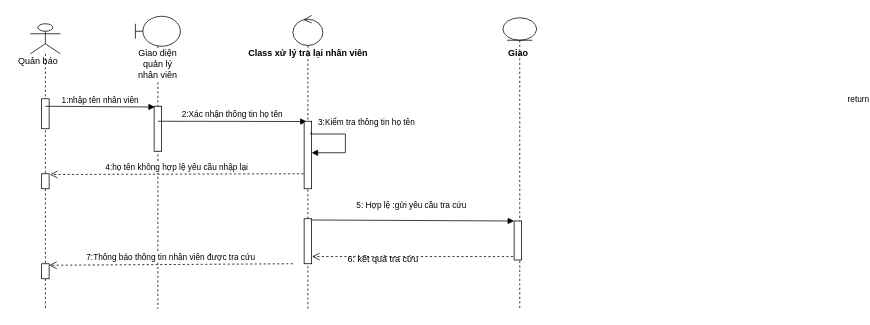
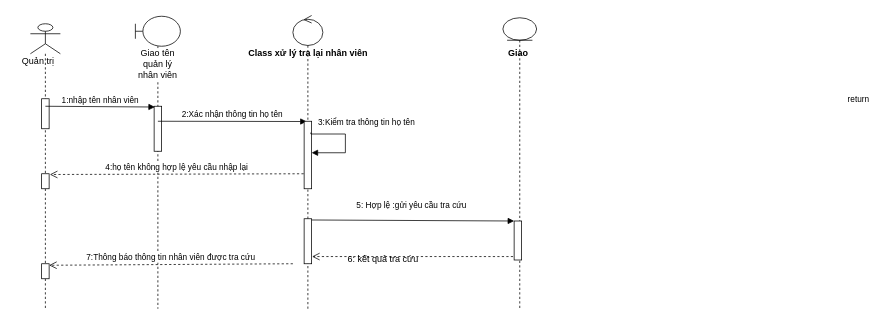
  <mxCell id="0" />
  <mxCell id="1" parent="0" />
  <mxCell id="2" value="" style="shape=umlLifeline;participant=umlActor;perimeter=lifelinePerimeter;whiteSpace=wrap;html=1;container=1;collapsible=0;recursiveResize=0;verticalAlign=top;spacingTop=36;labelBackgroundColor=#ffffff;outlineConnect=0;" parent="1" vertex="1"><mxGeometry x="40" y="31" width="40" height="380" as="geometry" /></mxCell>
- <mxCell id="3" value="Quản báo" style="text;html=1;align=center;verticalAlign=middle;resizable=0;points=[];;autosize=1;" parent="2" vertex="1"><mxGeometry x="-20" y="40" width="60" height="20" as="geometry" /></mxCell>
+ <mxCell id="3" value="Quản trị" style="text;html=1;align=center;verticalAlign=middle;resizable=0;points=[];;autosize=1;" parent="2" vertex="1"><mxGeometry x="-20" y="40" width="60" height="20" as="geometry" /></mxCell>
  <mxCell id="4" value="" style="html=1;points=[];perimeter=orthogonalPerimeter;" parent="2" vertex="1"><mxGeometry x="15" y="100" width="10" height="40" as="geometry" /></mxCell>
  <mxCell id="5" value="" style="html=1;points=[];perimeter=orthogonalPerimeter;" parent="2" vertex="1"><mxGeometry x="15" y="320" width="10" height="20" as="geometry" /></mxCell>
  <mxCell id="6" value="" style="html=1;points=[];perimeter=orthogonalPerimeter;" parent="2" vertex="1"><mxGeometry x="15" y="200" width="10" height="20" as="geometry" /></mxCell>
- <mxCell id="7" value="Giao diện quản lý nhân viên" style="shape=umlLifeline;participant=umlBoundary;perimeter=lifelinePerimeter;whiteSpace=wrap;html=1;container=1;collapsible=0;recursiveResize=0;verticalAlign=top;spacingTop=36;labelBackgroundColor=#ffffff;outlineConnect=0;" parent="1" vertex="1"><mxGeometry x="180" y="21" width="60" height="390" as="geometry" /></mxCell>
+ <mxCell id="7" value="Giao tên quản lý nhân viên" style="shape=umlLifeline;participant=umlBoundary;perimeter=lifelinePerimeter;whiteSpace=wrap;html=1;container=1;collapsible=0;recursiveResize=0;verticalAlign=top;spacingTop=36;labelBackgroundColor=#ffffff;outlineConnect=0;" parent="1" vertex="1"><mxGeometry x="180" y="21" width="60" height="390" as="geometry" /></mxCell>
  <mxCell id="8" value="" style="html=1;points=[];perimeter=orthogonalPerimeter;" parent="7" vertex="1"><mxGeometry x="25" y="120" width="10" height="60" as="geometry" /></mxCell>
  <mxCell id="9" value="1:nhập tên nhân viên" style="html=1;verticalAlign=bottom;endArrow=block;entryX=0.1;entryY=0.017;entryDx=0;entryDy=0;entryPerimeter=0;" parent="1" edge="1"><mxGeometry width="80" relative="1" as="geometry"><mxPoint x="60" y="141" as="sourcePoint" /><mxPoint x="206" y="142.02" as="targetPoint" /><Array as="points" /></mxGeometry></mxCell>
  <mxCell id="10" value="2:Xác nhận thông tin họ tên" style="html=1;verticalAlign=bottom;endArrow=block;entryX=0.34;entryY=0.004;entryDx=0;entryDy=0;entryPerimeter=0;" parent="1" edge="1" target="17"><mxGeometry width="80" relative="1" as="geometry"><mxPoint x="210" y="161" as="sourcePoint" /><mxPoint x="380" y="161" as="targetPoint" /></mxGeometry></mxCell>
  <mxCell id="11" value="4:họ tên không hợp lệ yêu cầu nhập lại" style="html=1;verticalAlign=bottom;endArrow=open;dashed=1;endSize=8;entryX=1.1;entryY=0.05;entryDx=0;entryDy=0;entryPerimeter=0;exitX=-0.06;exitY=0.778;exitDx=0;exitDy=0;exitPerimeter=0;" parent="1" edge="1" source="17"><mxGeometry relative="1" as="geometry"><mxPoint x="390" y="231" as="sourcePoint" /><mxPoint x="66" y="232" as="targetPoint" /></mxGeometry></mxCell>
  <mxCell id="12" value="5: Hợp lệ :gửi yêu cầu tra cứu" style="html=1;verticalAlign=bottom;endArrow=block;exitX=0.34;exitY=0.027;exitDx=0;exitDy=0;exitPerimeter=0;" parent="1" edge="1" target="22" source="19"><mxGeometry x="0.01" y="11" width="80" relative="1" as="geometry"><mxPoint x="390" y="291" as="sourcePoint" /><mxPoint x="766" y="293" as="targetPoint" /><mxPoint as="offset" /></mxGeometry></mxCell>
  <mxCell id="13" value="return" style="html=1;verticalAlign=bottom;endArrow=open;dashed=1;endSize=8;entryX=1.06;entryY=0.84;entryDx=0;entryDy=0;entryPerimeter=0;exitX=-0.14;exitY=0.912;exitDx=0;exitDy=0;exitPerimeter=0;" parent="1" target="19" edge="1" source="22"><mxGeometry x="-1" y="-502" relative="1" as="geometry"><mxPoint x="770" y="341" as="sourcePoint" /><mxPoint x="690" y="341" as="targetPoint" /><mxPoint x="460" y="302" as="offset" /></mxGeometry></mxCell>
  <mxCell id="14" value="6: kết quả tra cứu" style="text;html=1;align=center;verticalAlign=middle;resizable=0;points=[];;autosize=1;" parent="1" vertex="1"><mxGeometry x="455" y="335" width="110" height="20" as="geometry" /></mxCell>
  <mxCell id="15" value="7:Thông báo thông tin nhân viên được tra cứu" style="html=1;verticalAlign=bottom;endArrow=open;dashed=1;endSize=8;entryX=1;entryY=0.1;entryDx=0;entryDy=0;entryPerimeter=0;" parent="1" target="5" edge="1"><mxGeometry relative="1" as="geometry"><mxPoint x="390" y="351" as="sourcePoint" /><mxPoint x="310" y="351" as="targetPoint" /></mxGeometry></mxCell>
  <mxCell id="16" value="" style="shape=umlLifeline;participant=umlControl;perimeter=lifelinePerimeter;whiteSpace=wrap;html=1;container=1;collapsible=0;recursiveResize=0;verticalAlign=top;spacingTop=36;labelBackgroundColor=#ffffff;outlineConnect=0;" vertex="1" parent="1"><mxGeometry x="390" y="20" width="40" height="391" as="geometry" /></mxCell>
  <mxCell id="17" value="" style="html=1;points=[];perimeter=orthogonalPerimeter;" parent="16" vertex="1"><mxGeometry x="15" y="141" width="10" height="90" as="geometry" /></mxCell>
  <mxCell id="18" value="3:Kiểm tra thông tin họ tên" style="edgeStyle=orthogonalEdgeStyle;html=1;align=left;spacingLeft=2;endArrow=block;rounded=0;exitX=0.9;exitY=0.167;exitDx=0;exitDy=0;exitPerimeter=0;" parent="16" source="17" target="17" edge="1"><mxGeometry x="-0.868" y="15" relative="1" as="geometry"><mxPoint x="75" y="123" as="sourcePoint" /><Array as="points"><mxPoint x="24" y="158" /><mxPoint x="70" y="158" /><mxPoint x="70" y="183" /></Array><mxPoint as="offset" /></mxGeometry></mxCell>
  <mxCell id="19" value="" style="html=1;points=[];perimeter=orthogonalPerimeter;" parent="16" vertex="1"><mxGeometry x="15" y="271" width="10" height="60" as="geometry" /></mxCell>
  <mxCell id="20" value="&lt;b&gt;Class xử lý tra lại nhân viên&lt;/b&gt;" style="text;html=1;align=center;verticalAlign=middle;resizable=0;points=[];;autosize=1;" vertex="1" parent="1"><mxGeometry x="320" y="61" width="180" height="20" as="geometry" /></mxCell>
  <mxCell id="21" value="" style="shape=umlLifeline;participant=umlEntity;perimeter=lifelinePerimeter;whiteSpace=wrap;html=1;container=1;collapsible=0;recursiveResize=0;verticalAlign=top;spacingTop=36;labelBackgroundColor=#ffffff;outlineConnect=0;size=30;" vertex="1" parent="1"><mxGeometry x="670" y="23" width="45" height="388" as="geometry" /></mxCell>
  <mxCell id="22" value="" style="html=1;points=[];perimeter=orthogonalPerimeter;" parent="21" vertex="1"><mxGeometry x="15" y="271" width="10" height="52" as="geometry" /></mxCell>
  <mxCell id="23" value="Giao" style="text;html=1;align=center;verticalAlign=middle;resizable=0;points=[];;autosize=1;fontStyle=1" vertex="1" parent="21"><mxGeometry x="-5" y="38" width="50" height="20" as="geometry" /></mxCell>
